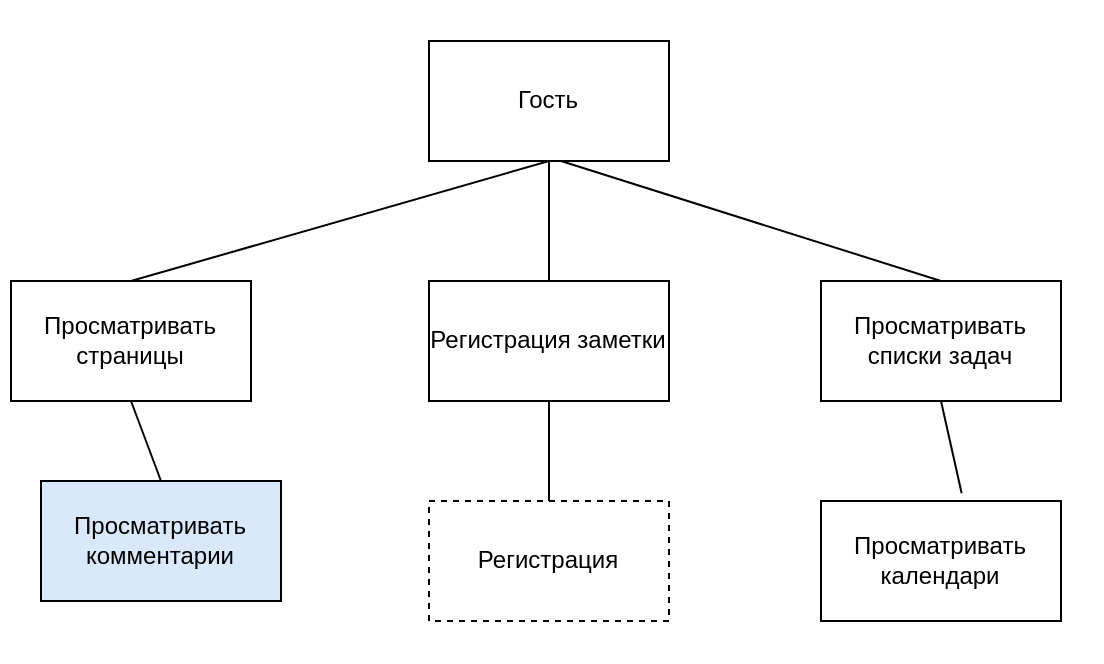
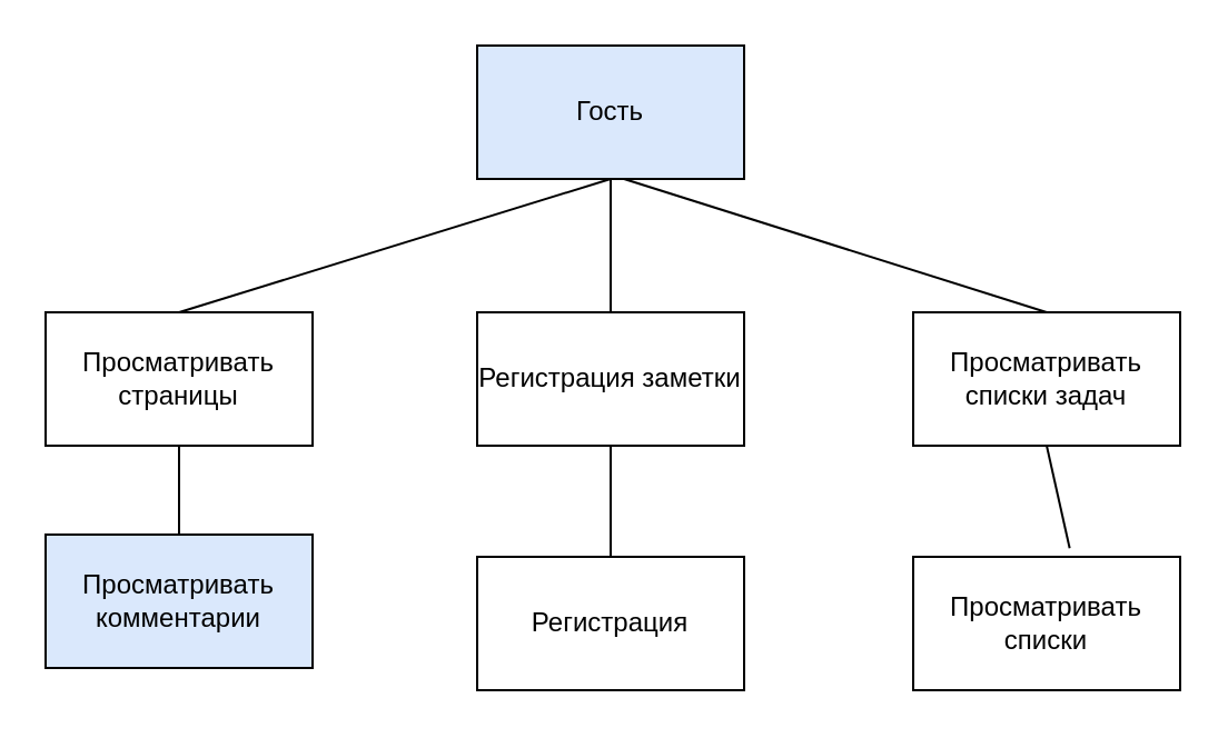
  <mxCell id="0" />
  <mxCell id="1" parent="0" />
- <mxCell id="2" value="Гость" style="rounded=0;whiteSpace=wrap;html=1;" vertex="1" parent="1"><mxGeometry x="214" y="20" width="120" height="60" as="geometry" /></mxCell>
- <mxCell id="3" value="Регистрация" style="rounded=0;whiteSpace=wrap;html=1;dashed=1;" vertex="1" parent="1"><mxGeometry x="214" y="250" width="120" height="60" as="geometry" /></mxCell>
+ <mxCell id="2" value="Гость" style="rounded=0;whiteSpace=wrap;html=1;fillColor=#dae8fc;" vertex="1" parent="1"><mxGeometry x="214" y="20" width="120" height="60" as="geometry" /></mxCell>
+ <mxCell id="3" value="Регистрация" style="rounded=0;whiteSpace=wrap;html=1;" vertex="1" parent="1"><mxGeometry x="214" y="250" width="120" height="60" as="geometry" /></mxCell>
  <mxCell id="4" value="" style="endArrow=none;html=1;rounded=0;entryX=0.5;entryY=0;entryDx=0;entryDy=0;exitX=0.5;exitY=1;exitDx=0;exitDy=0;" edge="1" parent="1" target="3"><mxGeometry width="50" height="50" relative="1" as="geometry"><mxPoint x="274" y="200" as="sourcePoint" /><mxPoint x="4" y="330" as="targetPoint" /></mxGeometry></mxCell>
  <mxCell id="5" value="" style="endArrow=none;html=1;rounded=0;exitX=0.5;exitY=0;exitDx=0;exitDy=0;entryX=0.5;entryY=1;entryDx=0;entryDy=0;" edge="1" parent="1" target="2"><mxGeometry width="50" height="50" relative="1" as="geometry"><mxPoint x="274" y="140" as="sourcePoint" /><mxPoint x="4" y="60" as="targetPoint" /></mxGeometry></mxCell>
- <mxCell id="6" value="Просматривать страницы" style="rounded=0;whiteSpace=wrap;html=1;" vertex="1" parent="1"><mxGeometry x="5" y="140" width="120" height="60" as="geometry" /></mxCell>
+ <mxCell id="6" value="Просматривать страницы" style="rounded=0;whiteSpace=wrap;html=1;" vertex="1" parent="1"><mxGeometry x="20" y="140" width="120" height="60" as="geometry" /></mxCell>
  <mxCell id="7" value="Просматривать комментарии" style="rounded=0;whiteSpace=wrap;html=1;fillColor=#dae8fc;" vertex="1" parent="1"><mxGeometry x="20" y="240" width="120" height="60" as="geometry" /></mxCell>
  <mxCell id="8" value="Регистрация заметки" style="rounded=0;whiteSpace=wrap;html=1;" vertex="1" parent="1"><mxGeometry x="214" y="140" width="120" height="60" as="geometry" /></mxCell>
  <mxCell id="9" value="Просматривать списки задач" style="rounded=0;whiteSpace=wrap;html=1;" vertex="1" parent="1"><mxGeometry x="410" y="140" width="120" height="60" as="geometry" /></mxCell>
- <mxCell id="10" value="Просматривать календари" style="rounded=0;whiteSpace=wrap;html=1;" vertex="1" parent="1"><mxGeometry x="410" y="250" width="120" height="60" as="geometry" /></mxCell>
+ <mxCell id="10" value="Просматривать списки" style="rounded=0;whiteSpace=wrap;html=1;" vertex="1" parent="1"><mxGeometry x="410" y="250" width="120" height="60" as="geometry" /></mxCell>
  <mxCell id="11" value="" style="endArrow=none;html=1;rounded=0;entryX=0.5;entryY=1;entryDx=0;entryDy=0;exitX=0.5;exitY=0;exitDx=0;exitDy=0;" edge="1" parent="1" source="7" target="6"><mxGeometry width="50" height="50" relative="1" as="geometry"><mxPoint x="330" y="360" as="sourcePoint" /><mxPoint x="380" y="310" as="targetPoint" /></mxGeometry></mxCell>
  <mxCell id="12" value="" style="endArrow=none;html=1;rounded=0;entryX=0.5;entryY=1;entryDx=0;entryDy=0;exitX=0.586;exitY=-0.064;exitDx=0;exitDy=0;exitPerimeter=0;" edge="1" parent="1" source="10" target="9"><mxGeometry width="50" height="50" relative="1" as="geometry"><mxPoint x="610" y="250" as="sourcePoint" /><mxPoint x="560" y="320" as="targetPoint" /></mxGeometry></mxCell>
  <mxCell id="13" value="" style="endArrow=none;html=1;rounded=0;exitX=0.5;exitY=0;exitDx=0;exitDy=0;entryX=0.5;entryY=1;entryDx=0;entryDy=0;" edge="1" parent="1" source="8" target="2"><mxGeometry width="50" height="50" relative="1" as="geometry"><mxPoint x="510" y="370" as="sourcePoint" /><mxPoint x="440" y="120" as="targetPoint" /></mxGeometry></mxCell>
  <mxCell id="14" value="" style="endArrow=none;html=1;rounded=0;exitX=0.5;exitY=0;exitDx=0;exitDy=0;entryX=0.5;entryY=1;entryDx=0;entryDy=0;" edge="1" parent="1" source="6" target="2"><mxGeometry width="50" height="50" relative="1" as="geometry"><mxPoint x="330" y="360" as="sourcePoint" /><mxPoint x="90" y="110" as="targetPoint" /></mxGeometry></mxCell>
  <mxCell id="15" value="" style="endArrow=none;html=1;rounded=0;exitX=0.5;exitY=0;exitDx=0;exitDy=0;" edge="1" parent="1" source="9"><mxGeometry width="50" height="50" relative="1" as="geometry"><mxPoint x="510" y="370" as="sourcePoint" /><mxPoint x="280" y="80" as="targetPoint" /></mxGeometry></mxCell>
